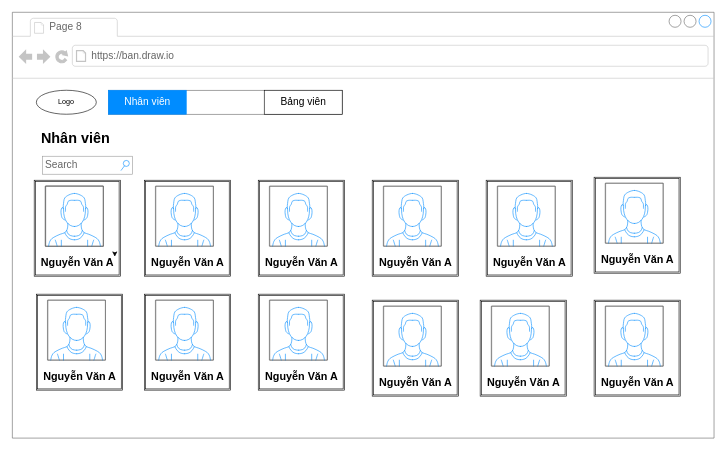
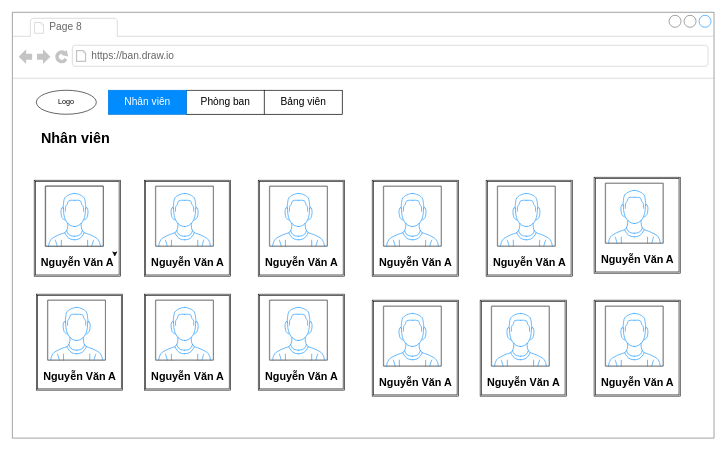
  <mxCell id="0" />
  <mxCell id="1" parent="0" />
  <mxCell id="2" value="" style="strokeWidth=1;shadow=0;dashed=0;align=center;html=1;shape=mxgraph.mockup.containers.browserWindow;rSize=0;strokeColor=#666666;strokeColor2=#008cff;strokeColor3=#c4c4c4;mainText=,;recursiveResize=0;" vertex="1" parent="1"><mxGeometry x="20" y="20" width="1170" height="710" as="geometry" /></mxCell>
  <mxCell id="3" value="Page 8" style="strokeWidth=1;shadow=0;dashed=0;align=center;html=1;shape=mxgraph.mockup.containers.anchor;fontSize=17;fontColor=#666666;align=left;" vertex="1" parent="2"><mxGeometry x="60" y="12" width="110" height="26" as="geometry" /></mxCell>
  <mxCell id="4" value="https://ban.draw.io" style="strokeWidth=1;shadow=0;dashed=0;align=center;html=1;shape=mxgraph.mockup.containers.anchor;rSize=0;fontSize=17;fontColor=#666666;align=left;" vertex="1" parent="2"><mxGeometry x="130" y="60" width="250" height="26" as="geometry" /></mxCell>
  <mxCell id="5" value="Logo" style="ellipse;whiteSpace=wrap;html=1;" vertex="1" parent="2"><mxGeometry x="40" y="130" width="100" height="40" as="geometry" /></mxCell>
  <mxCell id="6" value="" style="strokeWidth=1;shadow=0;dashed=0;align=center;html=1;shape=mxgraph.mockup.text.rrect;rSize=0;strokeColor=#666666;container=0;" vertex="1" parent="2"><mxGeometry x="160" y="130" width="390" height="40" as="geometry" /></mxCell>
  <mxCell id="7" value="" style="group" vertex="1" connectable="0" parent="2"><mxGeometry x="160" y="130" width="390" height="40" as="geometry" /></mxCell>
+ <mxCell id="8" value="Phòng ban" style="strokeWidth=1;shadow=0;dashed=0;align=center;html=1;shape=mxgraph.mockup.text.rrect;rSize=0;fontSize=17;" vertex="1" parent="7"><mxGeometry x="130" width="130" height="40" as="geometry" /></mxCell>
  <mxCell id="9" value="Bảng viên" style="strokeWidth=1;shadow=0;dashed=0;align=center;html=1;shape=mxgraph.mockup.text.rrect;rSize=0;fontSize=17;" vertex="1" parent="7"><mxGeometry x="260" width="130" height="40" as="geometry" /></mxCell>
  <mxCell id="10" value="Nhân viên" style="strokeWidth=1;shadow=0;dashed=0;align=center;html=1;shape=mxgraph.mockup.text.rrect;rSize=0;fontSize=17;fontColor=#ffffff;fillColor=#008cff;strokeColor=#008cff;" vertex="1" parent="7"><mxGeometry width="130" height="40" as="geometry" /></mxCell>
  <mxCell id="11" value="Nhân viên" style="text;strokeColor=none;fillColor=none;html=1;fontSize=24;fontStyle=1;verticalAlign=middle;align=center;" vertex="1" parent="2"><mxGeometry x="30" y="190" width="150" height="40" as="geometry" /></mxCell>
- <mxCell id="12" value="Search" style="strokeWidth=1;shadow=0;dashed=0;align=center;html=1;shape=mxgraph.mockup.forms.searchBox;strokeColor=#999999;mainText=;strokeColor2=#008cff;fontColor=#666666;fontSize=17;align=left;spacingLeft=3;" vertex="1" parent="2"><mxGeometry x="50" y="240" width="150" height="30" as="geometry" /></mxCell>
  <mxCell id="13" value="" style="group" vertex="1" connectable="0" parent="2"><mxGeometry x="36.4" y="280" width="143.6" height="160" as="geometry" /></mxCell>
  <mxCell id="14" value="" style="shape=ext;double=1;rounded=0;whiteSpace=wrap;html=1;fontSize=18;" vertex="1" parent="13"><mxGeometry width="143.6" height="160" as="geometry" /></mxCell>
  <mxCell id="15" value="" style="verticalLabelPosition=bottom;shadow=0;dashed=0;align=center;html=1;verticalAlign=top;strokeWidth=1;shape=mxgraph.mockup.containers.userMale;strokeColor=#666666;strokeColor2=#008cff;" vertex="1" parent="13"><mxGeometry x="19.2" y="10" width="96" height="100" as="geometry" /></mxCell>
  <mxCell id="16" value="" style="group" vertex="1" connectable="0" parent="13"><mxGeometry x="9.6" y="10" width="124.8" height="140" as="geometry" /></mxCell>
  <mxCell id="17" value="&lt;font style=&quot;font-size: 18px&quot;&gt;Nguyễn Văn A&lt;/font&gt;" style="text;strokeColor=none;fillColor=none;html=1;fontSize=24;fontStyle=1;verticalAlign=middle;align=center;" vertex="1" parent="16"><mxGeometry y="110" width="124.8" height="30" as="geometry" /></mxCell>
  <mxCell id="18" value="" style="verticalLabelPosition=bottom;shadow=0;dashed=0;align=center;html=1;verticalAlign=top;strokeWidth=1;shape=mxgraph.mockup.containers.userMale;strokeColor=#666666;strokeColor2=#008cff;" vertex="1" parent="16"><mxGeometry x="9.6" width="96" height="100" as="geometry" /></mxCell>
  <mxCell id="19" style="edgeStyle=none;html=1;exitX=1;exitY=0;exitDx=0;exitDy=0;entryX=1;entryY=0.25;entryDx=0;entryDy=0;fontSize=18;" edge="1" parent="16" source="17" target="17"><mxGeometry relative="1" as="geometry" /></mxCell>
  <mxCell id="20" value="" style="group" vertex="1" connectable="0" parent="2"><mxGeometry x="220" y="280" width="143.6" height="160" as="geometry" /></mxCell>
  <mxCell id="21" value="" style="shape=ext;double=1;rounded=0;whiteSpace=wrap;html=1;fontSize=18;" vertex="1" parent="20"><mxGeometry width="143.6" height="160" as="geometry" /></mxCell>
  <mxCell id="22" value="" style="verticalLabelPosition=bottom;shadow=0;dashed=0;align=center;html=1;verticalAlign=top;strokeWidth=1;shape=mxgraph.mockup.containers.userMale;strokeColor=#666666;strokeColor2=#008cff;" vertex="1" parent="20"><mxGeometry x="19.2" y="10" width="96" height="100" as="geometry" /></mxCell>
  <mxCell id="23" value="&lt;font style=&quot;font-size: 18px&quot;&gt;Nguyễn Văn A&lt;/font&gt;" style="text;strokeColor=none;fillColor=none;html=1;fontSize=24;fontStyle=1;verticalAlign=middle;align=center;" vertex="1" parent="20"><mxGeometry x="9.6" y="120" width="124.8" height="30" as="geometry" /></mxCell>
  <mxCell id="24" value="" style="group" vertex="1" connectable="0" parent="2"><mxGeometry x="600" y="280" width="143.6" height="160" as="geometry" /></mxCell>
  <mxCell id="25" value="" style="shape=ext;double=1;rounded=0;whiteSpace=wrap;html=1;fontSize=18;" vertex="1" parent="24"><mxGeometry width="143.6" height="160" as="geometry" /></mxCell>
  <mxCell id="26" value="" style="verticalLabelPosition=bottom;shadow=0;dashed=0;align=center;html=1;verticalAlign=top;strokeWidth=1;shape=mxgraph.mockup.containers.userMale;strokeColor=#666666;strokeColor2=#008cff;" vertex="1" parent="24"><mxGeometry x="19.2" y="10" width="96" height="100" as="geometry" /></mxCell>
  <mxCell id="27" value="&lt;font style=&quot;font-size: 18px&quot;&gt;Nguyễn Văn A&lt;/font&gt;" style="text;strokeColor=none;fillColor=none;html=1;fontSize=24;fontStyle=1;verticalAlign=middle;align=center;" vertex="1" parent="24"><mxGeometry x="9.6" y="120" width="124.8" height="30" as="geometry" /></mxCell>
  <mxCell id="28" value="" style="group" vertex="1" connectable="0" parent="2"><mxGeometry x="600" y="480" width="143.6" height="160" as="geometry" /></mxCell>
  <mxCell id="29" value="" style="shape=ext;double=1;rounded=0;whiteSpace=wrap;html=1;fontSize=18;" vertex="1" parent="28"><mxGeometry width="143.6" height="160" as="geometry" /></mxCell>
  <mxCell id="30" value="" style="verticalLabelPosition=bottom;shadow=0;dashed=0;align=center;html=1;verticalAlign=top;strokeWidth=1;shape=mxgraph.mockup.containers.userMale;strokeColor=#666666;strokeColor2=#008cff;" vertex="1" parent="28"><mxGeometry x="19.2" y="10" width="96" height="100" as="geometry" /></mxCell>
  <mxCell id="31" value="&lt;font style=&quot;font-size: 18px&quot;&gt;Nguyễn Văn A&lt;/font&gt;" style="text;strokeColor=none;fillColor=none;html=1;fontSize=24;fontStyle=1;verticalAlign=middle;align=center;" vertex="1" parent="28"><mxGeometry x="9.6" y="120" width="124.8" height="30" as="geometry" /></mxCell>
  <mxCell id="32" value="" style="group" vertex="1" connectable="0" parent="2"><mxGeometry x="970" y="275" width="143.6" height="160" as="geometry" /></mxCell>
  <mxCell id="33" value="" style="shape=ext;double=1;rounded=0;whiteSpace=wrap;html=1;fontSize=18;" vertex="1" parent="32"><mxGeometry width="143.6" height="160" as="geometry" /></mxCell>
  <mxCell id="34" value="" style="verticalLabelPosition=bottom;shadow=0;dashed=0;align=center;html=1;verticalAlign=top;strokeWidth=1;shape=mxgraph.mockup.containers.userMale;strokeColor=#666666;strokeColor2=#008cff;" vertex="1" parent="32"><mxGeometry x="19.2" y="10" width="96" height="100" as="geometry" /></mxCell>
  <mxCell id="35" value="&lt;font style=&quot;font-size: 18px&quot;&gt;Nguyễn Văn A&lt;/font&gt;" style="text;strokeColor=none;fillColor=none;html=1;fontSize=24;fontStyle=1;verticalAlign=middle;align=center;" vertex="1" parent="32"><mxGeometry x="9.6" y="120" width="124.8" height="30" as="geometry" /></mxCell>
  <mxCell id="36" value="" style="group" vertex="1" connectable="0" parent="1"><mxGeometry x="430" y="300" width="143.6" height="160" as="geometry" /></mxCell>
  <mxCell id="37" value="" style="shape=ext;double=1;rounded=0;whiteSpace=wrap;html=1;fontSize=18;" vertex="1" parent="36"><mxGeometry width="143.6" height="160" as="geometry" /></mxCell>
  <mxCell id="38" value="" style="verticalLabelPosition=bottom;shadow=0;dashed=0;align=center;html=1;verticalAlign=top;strokeWidth=1;shape=mxgraph.mockup.containers.userMale;strokeColor=#666666;strokeColor2=#008cff;" vertex="1" parent="36"><mxGeometry x="19.2" y="10" width="96" height="100" as="geometry" /></mxCell>
  <mxCell id="39" value="&lt;font style=&quot;font-size: 18px&quot;&gt;Nguyễn Văn A&lt;/font&gt;" style="text;strokeColor=none;fillColor=none;html=1;fontSize=24;fontStyle=1;verticalAlign=middle;align=center;" vertex="1" parent="36"><mxGeometry x="9.6" y="120" width="124.8" height="30" as="geometry" /></mxCell>
  <mxCell id="40" value="" style="group" vertex="1" connectable="0" parent="1"><mxGeometry x="810" y="300" width="143.6" height="160" as="geometry" /></mxCell>
  <mxCell id="41" value="" style="shape=ext;double=1;rounded=0;whiteSpace=wrap;html=1;fontSize=18;" vertex="1" parent="40"><mxGeometry width="143.6" height="160" as="geometry" /></mxCell>
  <mxCell id="42" value="" style="verticalLabelPosition=bottom;shadow=0;dashed=0;align=center;html=1;verticalAlign=top;strokeWidth=1;shape=mxgraph.mockup.containers.userMale;strokeColor=#666666;strokeColor2=#008cff;" vertex="1" parent="40"><mxGeometry x="19.2" y="10" width="96" height="100" as="geometry" /></mxCell>
  <mxCell id="43" value="&lt;font style=&quot;font-size: 18px&quot;&gt;Nguyễn Văn A&lt;/font&gt;" style="text;strokeColor=none;fillColor=none;html=1;fontSize=24;fontStyle=1;verticalAlign=middle;align=center;" vertex="1" parent="40"><mxGeometry x="9.6" y="120" width="124.8" height="30" as="geometry" /></mxCell>
  <mxCell id="44" value="" style="group" vertex="1" connectable="0" parent="1"><mxGeometry x="60" y="490" width="143.6" height="160" as="geometry" /></mxCell>
  <mxCell id="45" value="" style="shape=ext;double=1;rounded=0;whiteSpace=wrap;html=1;fontSize=18;" vertex="1" parent="44"><mxGeometry width="143.6" height="160" as="geometry" /></mxCell>
  <mxCell id="46" value="" style="verticalLabelPosition=bottom;shadow=0;dashed=0;align=center;html=1;verticalAlign=top;strokeWidth=1;shape=mxgraph.mockup.containers.userMale;strokeColor=#666666;strokeColor2=#008cff;" vertex="1" parent="44"><mxGeometry x="19.2" y="10" width="96" height="100" as="geometry" /></mxCell>
  <mxCell id="47" value="&lt;font style=&quot;font-size: 18px&quot;&gt;Nguyễn Văn A&lt;/font&gt;" style="text;strokeColor=none;fillColor=none;html=1;fontSize=24;fontStyle=1;verticalAlign=middle;align=center;" vertex="1" parent="44"><mxGeometry x="9.6" y="120" width="124.8" height="30" as="geometry" /></mxCell>
  <mxCell id="48" value="" style="group" vertex="1" connectable="0" parent="1"><mxGeometry x="240" y="490" width="143.6" height="160" as="geometry" /></mxCell>
  <mxCell id="49" value="" style="shape=ext;double=1;rounded=0;whiteSpace=wrap;html=1;fontSize=18;" vertex="1" parent="48"><mxGeometry width="143.6" height="160" as="geometry" /></mxCell>
  <mxCell id="50" value="" style="verticalLabelPosition=bottom;shadow=0;dashed=0;align=center;html=1;verticalAlign=top;strokeWidth=1;shape=mxgraph.mockup.containers.userMale;strokeColor=#666666;strokeColor2=#008cff;" vertex="1" parent="48"><mxGeometry x="19.2" y="10" width="96" height="100" as="geometry" /></mxCell>
  <mxCell id="51" value="&lt;font style=&quot;font-size: 18px&quot;&gt;Nguyễn Văn A&lt;/font&gt;" style="text;strokeColor=none;fillColor=none;html=1;fontSize=24;fontStyle=1;verticalAlign=middle;align=center;" vertex="1" parent="48"><mxGeometry x="9.6" y="120" width="124.8" height="30" as="geometry" /></mxCell>
  <mxCell id="52" value="" style="group" vertex="1" connectable="0" parent="1"><mxGeometry x="430" y="490" width="143.6" height="160" as="geometry" /></mxCell>
  <mxCell id="53" value="" style="shape=ext;double=1;rounded=0;whiteSpace=wrap;html=1;fontSize=18;" vertex="1" parent="52"><mxGeometry width="143.6" height="160" as="geometry" /></mxCell>
  <mxCell id="54" value="" style="verticalLabelPosition=bottom;shadow=0;dashed=0;align=center;html=1;verticalAlign=top;strokeWidth=1;shape=mxgraph.mockup.containers.userMale;strokeColor=#666666;strokeColor2=#008cff;" vertex="1" parent="52"><mxGeometry x="19.2" y="10" width="96" height="100" as="geometry" /></mxCell>
  <mxCell id="55" value="&lt;font style=&quot;font-size: 18px&quot;&gt;Nguyễn Văn A&lt;/font&gt;" style="text;strokeColor=none;fillColor=none;html=1;fontSize=24;fontStyle=1;verticalAlign=middle;align=center;" vertex="1" parent="52"><mxGeometry x="9.6" y="120" width="124.8" height="30" as="geometry" /></mxCell>
  <mxCell id="56" value="" style="group" vertex="1" connectable="0" parent="1"><mxGeometry x="800" y="500" width="143.6" height="160" as="geometry" /></mxCell>
  <mxCell id="57" value="" style="shape=ext;double=1;rounded=0;whiteSpace=wrap;html=1;fontSize=18;" vertex="1" parent="56"><mxGeometry width="143.6" height="160" as="geometry" /></mxCell>
  <mxCell id="58" value="" style="verticalLabelPosition=bottom;shadow=0;dashed=0;align=center;html=1;verticalAlign=top;strokeWidth=1;shape=mxgraph.mockup.containers.userMale;strokeColor=#666666;strokeColor2=#008cff;" vertex="1" parent="56"><mxGeometry x="19.2" y="10" width="96" height="100" as="geometry" /></mxCell>
  <mxCell id="59" value="&lt;font style=&quot;font-size: 18px&quot;&gt;Nguyễn Văn A&lt;/font&gt;" style="text;strokeColor=none;fillColor=none;html=1;fontSize=24;fontStyle=1;verticalAlign=middle;align=center;" vertex="1" parent="56"><mxGeometry x="9.6" y="120" width="124.8" height="30" as="geometry" /></mxCell>
  <mxCell id="60" value="" style="group" vertex="1" connectable="0" parent="1"><mxGeometry x="990" y="500" width="143.6" height="160" as="geometry" /></mxCell>
  <mxCell id="61" value="" style="shape=ext;double=1;rounded=0;whiteSpace=wrap;html=1;fontSize=18;" vertex="1" parent="60"><mxGeometry width="143.6" height="160" as="geometry" /></mxCell>
  <mxCell id="62" value="" style="verticalLabelPosition=bottom;shadow=0;dashed=0;align=center;html=1;verticalAlign=top;strokeWidth=1;shape=mxgraph.mockup.containers.userMale;strokeColor=#666666;strokeColor2=#008cff;" vertex="1" parent="60"><mxGeometry x="19.2" y="10" width="96" height="100" as="geometry" /></mxCell>
  <mxCell id="63" value="&lt;font style=&quot;font-size: 18px&quot;&gt;Nguyễn Văn A&lt;/font&gt;" style="text;strokeColor=none;fillColor=none;html=1;fontSize=24;fontStyle=1;verticalAlign=middle;align=center;" vertex="1" parent="60"><mxGeometry x="9.6" y="120" width="124.8" height="30" as="geometry" /></mxCell>
